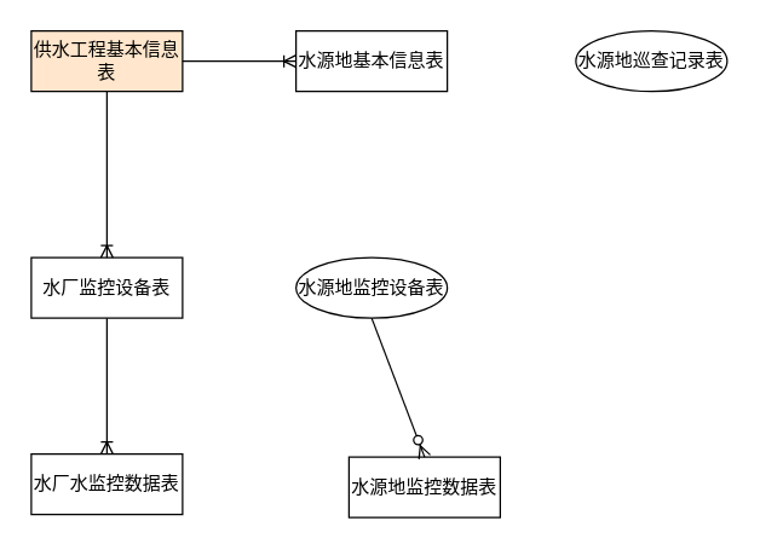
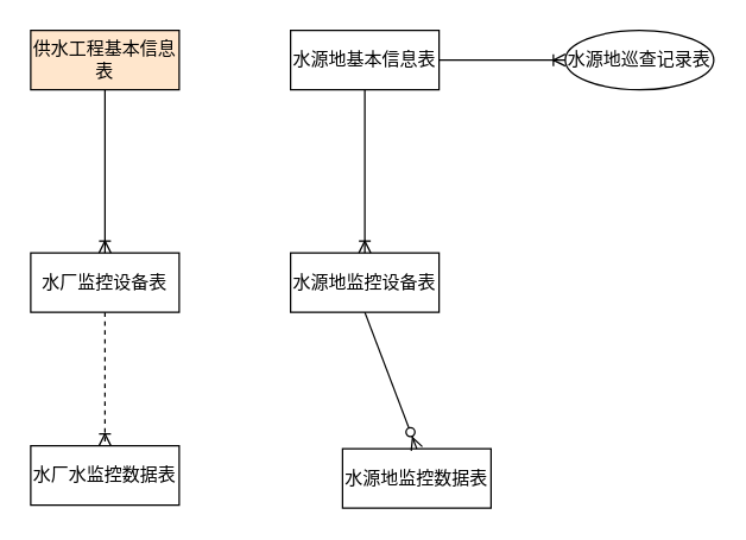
  <mxCell id="0" />
  <mxCell id="1" parent="0" />
  <mxCell id="2" value="供水工程基本信息表" style="whiteSpace=wrap;html=1;align=center;fillColor=#ffe6cc;" parent="1" vertex="1"><mxGeometry x="20" y="20" width="100" height="40" as="geometry" /></mxCell>
  <mxCell id="3" value="水源地基本信息表" style="whiteSpace=wrap;html=1;align=center;" parent="1" vertex="1"><mxGeometry x="195" y="20" width="100" height="40" as="geometry" /></mxCell>
  <mxCell id="4" value="水源地巡查记录表" style="ellipse;whiteSpace=wrap;html=1;align=center;" parent="1" vertex="1"><mxGeometry x="380" y="20" width="100" height="40" as="geometry" /></mxCell>
- <mxCell id="6" value="水源地监控设备表" style="ellipse;whiteSpace=wrap;html=1;align=center;" parent="1" vertex="1"><mxGeometry x="195" y="170" width="100" height="40" as="geometry" /></mxCell>
+ <mxCell id="5" value="" style="edgeStyle=entityRelationEdgeStyle;fontSize=12;html=1;endArrow=ERoneToMany;exitX=1;exitY=0.5;exitDx=0;exitDy=0;" parent="1" source="3" target="4" edge="1"><mxGeometry width="100" height="100" relative="1" as="geometry"><mxPoint x="240" y="260" as="sourcePoint" /><mxPoint x="340" y="160" as="targetPoint" /></mxGeometry></mxCell>
+ <mxCell id="6" value="水源地监控设备表" style="whiteSpace=wrap;html=1;align=center;" parent="1" vertex="1"><mxGeometry x="195" y="170" width="100" height="40" as="geometry" /></mxCell>
+ <mxCell id="7" value="" style="fontSize=12;html=1;endArrow=ERoneToMany;entryX=0.5;entryY=0;entryDx=0;entryDy=0;" parent="1" source="3" target="6" edge="1"><mxGeometry width="100" height="100" relative="1" as="geometry"><mxPoint x="290" y="200" as="sourcePoint" /><mxPoint x="390" y="100" as="targetPoint" /></mxGeometry></mxCell>
  <mxCell id="8" value="水源地监控数据表" style="whiteSpace=wrap;html=1;align=center;" parent="1" vertex="1"><mxGeometry x="230" y="302" width="100" height="40" as="geometry" /></mxCell>
  <mxCell id="9" value="" style="fontSize=12;html=1;endArrow=ERzeroToMany;endFill=1;exitX=0.5;exitY=1;exitDx=0;exitDy=0;entryX=0.5;entryY=0;entryDx=0;entryDy=0;" parent="1" source="6" target="8" edge="1"><mxGeometry width="100" height="100" relative="1" as="geometry"><mxPoint x="320" y="350" as="sourcePoint" /><mxPoint x="420" y="250" as="targetPoint" /></mxGeometry></mxCell>
- <mxCell id="10" value="" style="edgeStyle=entityRelationEdgeStyle;fontSize=12;html=1;endArrow=ERoneToMany;exitX=1;exitY=0.5;exitDx=0;exitDy=0;entryX=0;entryY=0.5;entryDx=0;entryDy=0;" edge="1" parent="1" source="2" target="3"><mxGeometry width="100" height="100" relative="1" as="geometry"><mxPoint x="80" y="190" as="sourcePoint" /><mxPoint x="180" y="90" as="targetPoint" /></mxGeometry></mxCell>
  <mxCell id="11" value="水厂监控设备表" style="whiteSpace=wrap;html=1;align=center;" vertex="1" parent="1"><mxGeometry x="20" y="170" width="100" height="40" as="geometry" /></mxCell>
  <mxCell id="12" value="水厂水监控数据表" style="whiteSpace=wrap;html=1;align=center;" vertex="1" parent="1"><mxGeometry x="20" y="300" width="100" height="40" as="geometry" /></mxCell>
  <mxCell id="13" value="" style="fontSize=12;html=1;endArrow=ERoneToMany;exitX=0.5;exitY=1;exitDx=0;exitDy=0;entryX=0.5;entryY=0;entryDx=0;entryDy=0;" edge="1" parent="1" source="2" target="11"><mxGeometry width="100" height="100" relative="1" as="geometry"><mxPoint x="110" y="180" as="sourcePoint" /><mxPoint x="210" y="80" as="targetPoint" /></mxGeometry></mxCell>
- <mxCell id="14" value="" style="fontSize=12;html=1;endArrow=ERoneToMany;exitX=0.5;exitY=1;exitDx=0;exitDy=0;entryX=0.5;entryY=0;entryDx=0;entryDy=0;" edge="1" parent="1" source="11" target="12"><mxGeometry width="100" height="100" relative="1" as="geometry"><mxPoint x="150" y="320" as="sourcePoint" /><mxPoint x="250" y="220" as="targetPoint" /></mxGeometry></mxCell>
+ <mxCell id="14" value="" style="fontSize=12;html=1;endArrow=ERoneToMany;exitX=0.5;exitY=1;exitDx=0;exitDy=0;entryX=0.5;entryY=0;entryDx=0;entryDy=0;dashed=1;" edge="1" parent="1" source="11" target="12"><mxGeometry width="100" height="100" relative="1" as="geometry"><mxPoint x="150" y="320" as="sourcePoint" /><mxPoint x="250" y="220" as="targetPoint" /></mxGeometry></mxCell>
